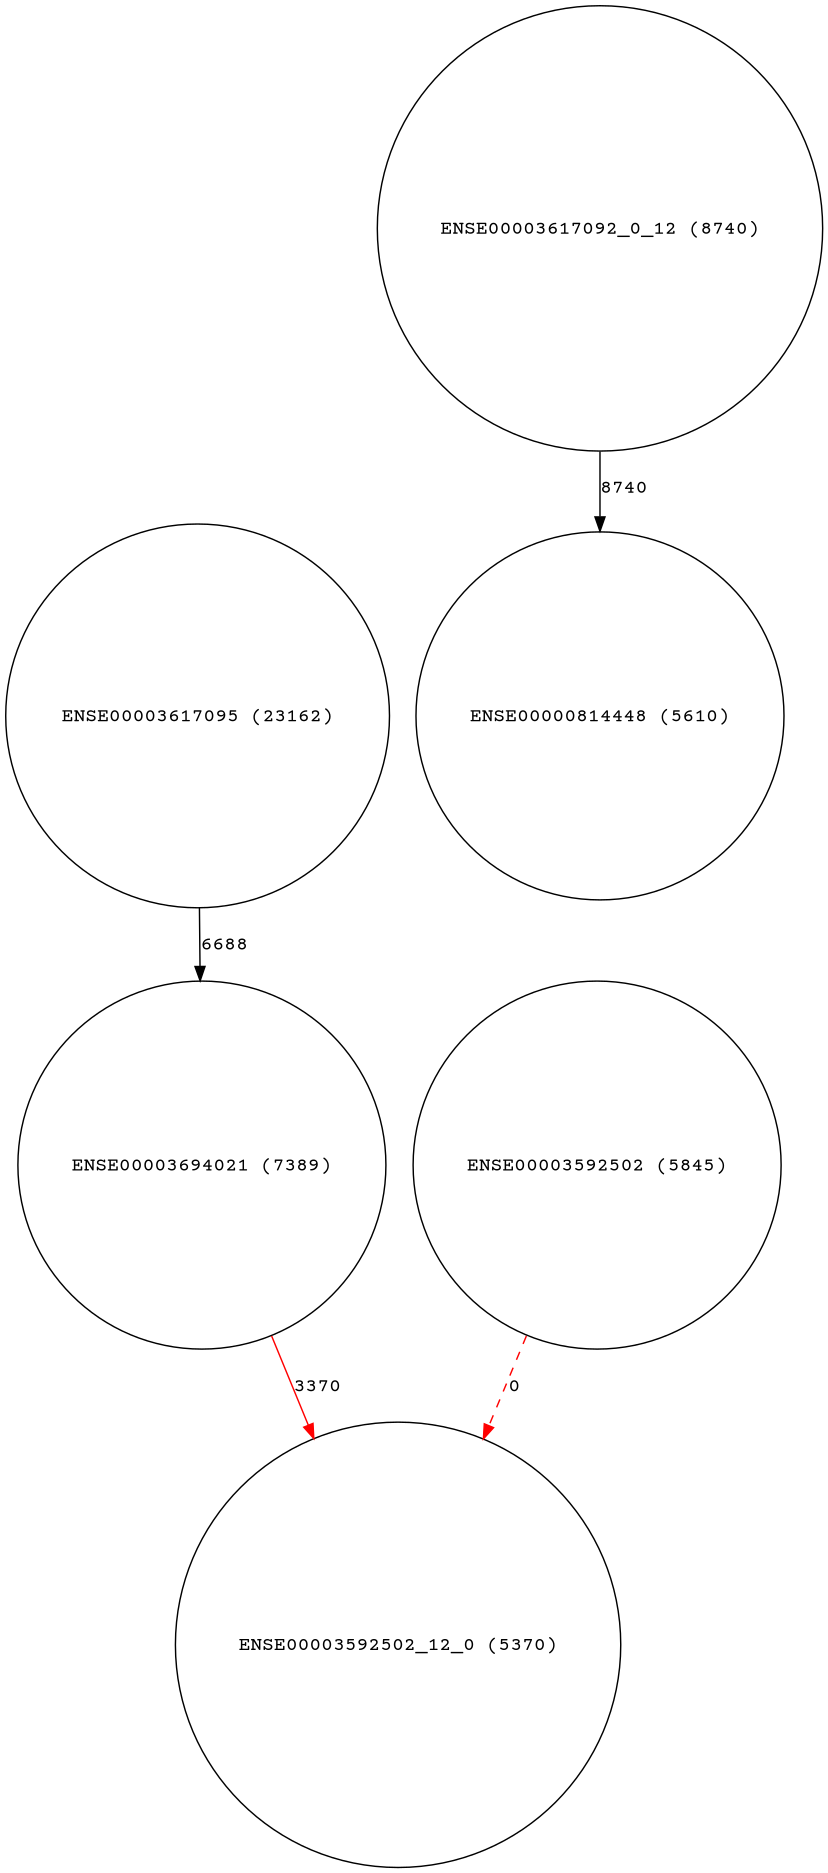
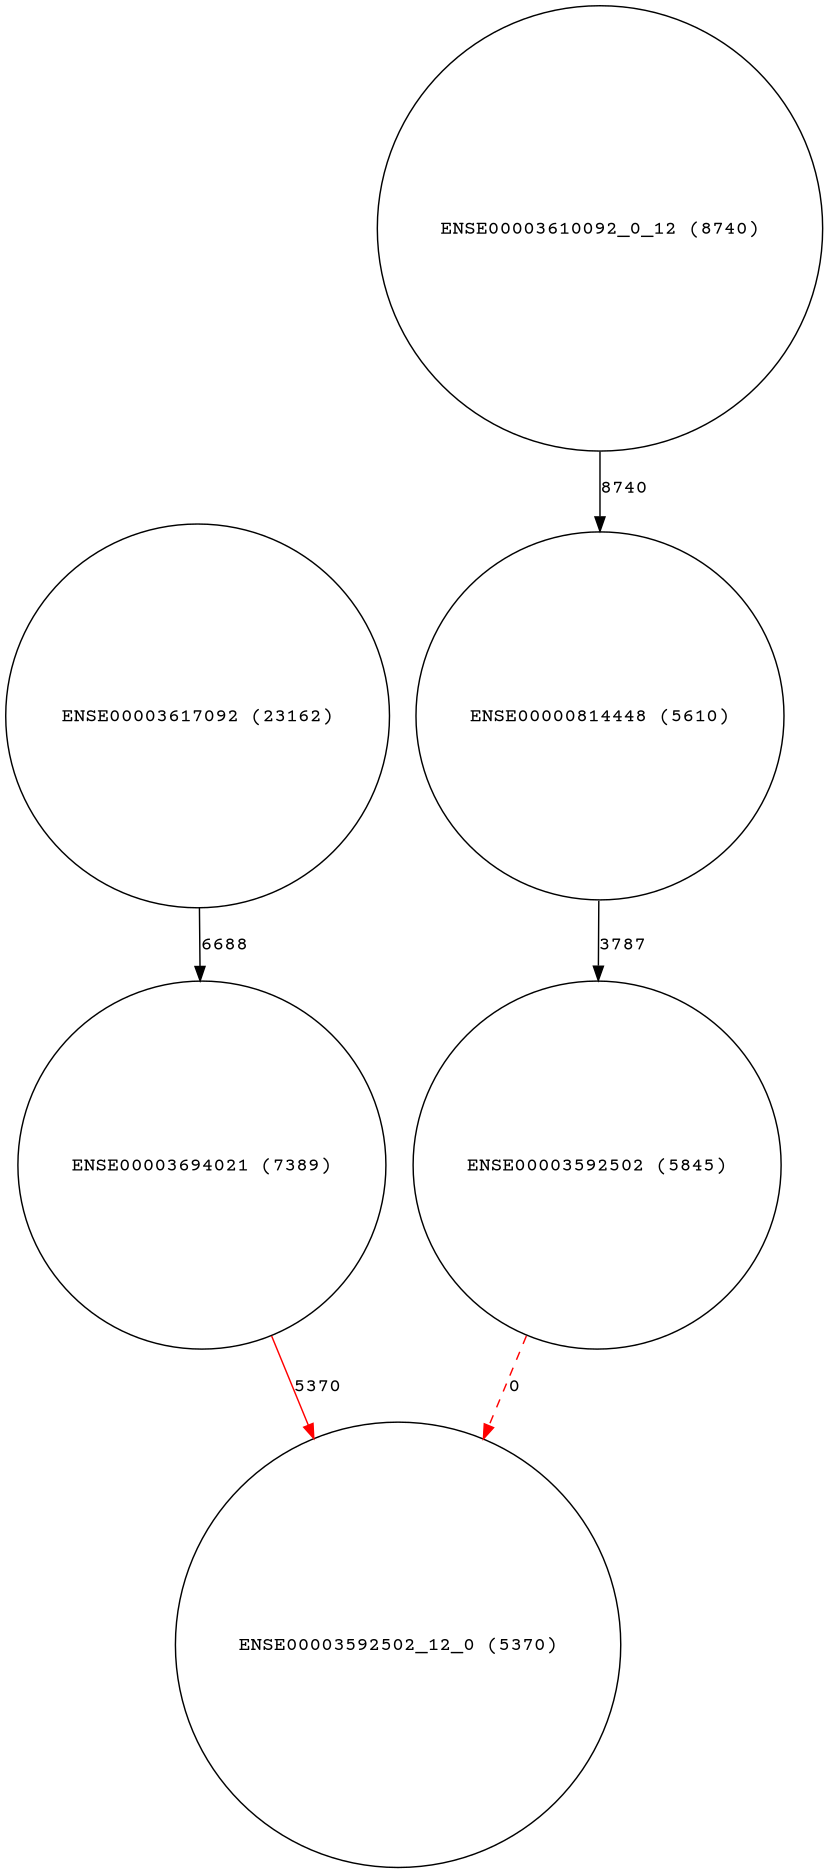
  digraph {
    fontname="Courier Prime"
    node [fontname="Courier Prime" shape=circle]
    edge [color=black fontname="Courier Prime"]
-   "ENSE00003617092 (23162)" [label="ENSE00003617095 (23162)"]
+   "ENSE00003617092 (23162)"
    "ENSE00003694021 (7389)"
    "ENSE00003592502_12_0 (5370)"
-   "ENSE00003617092_0_12 (8740)"
+   "ENSE00003617092_0_12 (8740)" [label="ENSE00003610092_0_12 (8740)"]
    "ENSE00000814448 (5610)"
    "ENSE00003592502 (5845)"
    "ENSE00003617092 (23162)" -> "ENSE00003694021 (7389)" [label=6688]
-   "ENSE00003694021 (7389)" -> "ENSE00003592502_12_0 (5370)" [color=red label=3370]
+   "ENSE00003694021 (7389)" -> "ENSE00003592502_12_0 (5370)" [color=red label=5370]
    "ENSE00003617092_0_12 (8740)" -> "ENSE00000814448 (5610)" [label=8740]
+   "ENSE00000814448 (5610)" -> "ENSE00003592502 (5845)" [label=3787]
    "ENSE00003592502 (5845)" -> "ENSE00003592502_12_0 (5370)" [color=red dirType=both label=0 style=dashed]
  }
